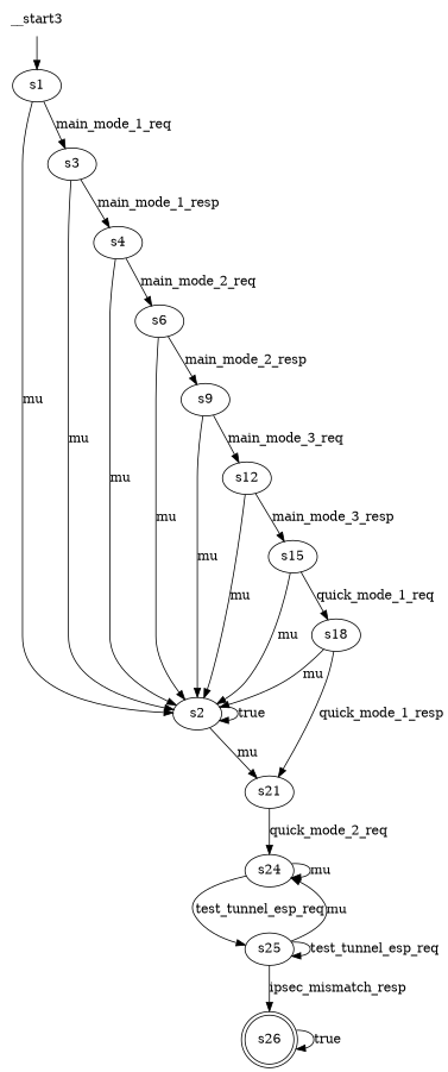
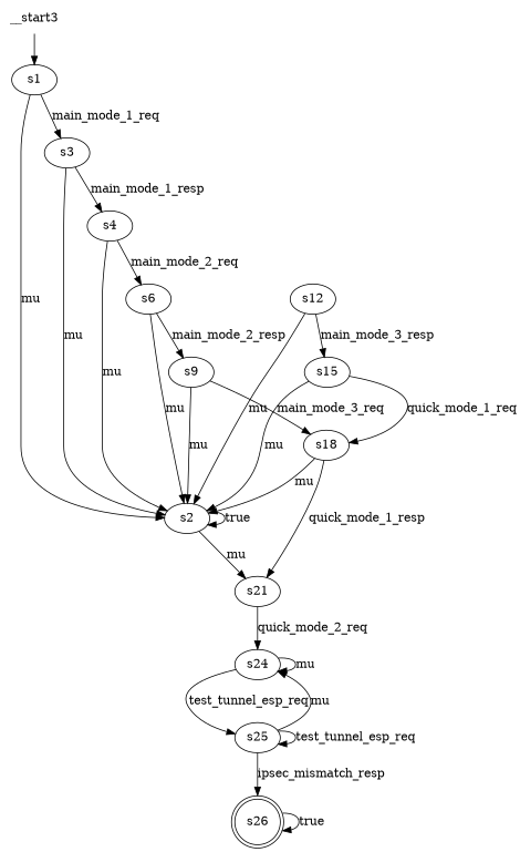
  digraph {
    n1 [label=s1]
    n2 [label=s2]
    n3 [label=s3]
    n4 [label=s21]
    n5 [label=s4]
    n6 [label=s6]
    n7 [label=s9]
    n8 [label=s12]
    n9 [label=s15]
    n10 [label=s18]
    n11 [label=s24]
    n12 [label=s25]
    n13 [label=s26 shape=doublecircle]
    n14 [label=__start3 shape=none]
    n1 -> n2 [label=mu]
    n1 -> n3 [label=main_mode_1_req]
    n2 -> n2 [label=true]
    n2 -> n4 [label=mu]
    n3 -> n2 [label=mu]
    n3 -> n5 [label=main_mode_1_resp]
    n4 -> n11 [label=quick_mode_2_req]
    n5 -> n2 [label=mu]
    n5 -> n6 [label=main_mode_2_req]
    n6 -> n2 [label=mu]
    n6 -> n7 [label=main_mode_2_resp]
    n7 -> n2 [label=mu]
-   n7 -> n8 [label=main_mode_3_req]
+   n7 -> n10 [label=main_mode_3_req]
    n8 -> n2 [label=mu]
    n8 -> n9 [label=main_mode_3_resp]
    n9 -> n2 [label=mu]
    n9 -> n10 [label=quick_mode_1_req]
    n10 -> n2 [label=mu]
    n10 -> n4 [label=quick_mode_1_resp]
    n11 -> n11 [label=mu]
    n11 -> n12 [label=test_tunnel_esp_req]
    n12 -> n11 [label=mu]
    n12 -> n12 [label=test_tunnel_esp_req]
    n12 -> n13 [label=ipsec_mismatch_resp]
    n13 -> n13 [label=true]
    n14 -> n1
  }
